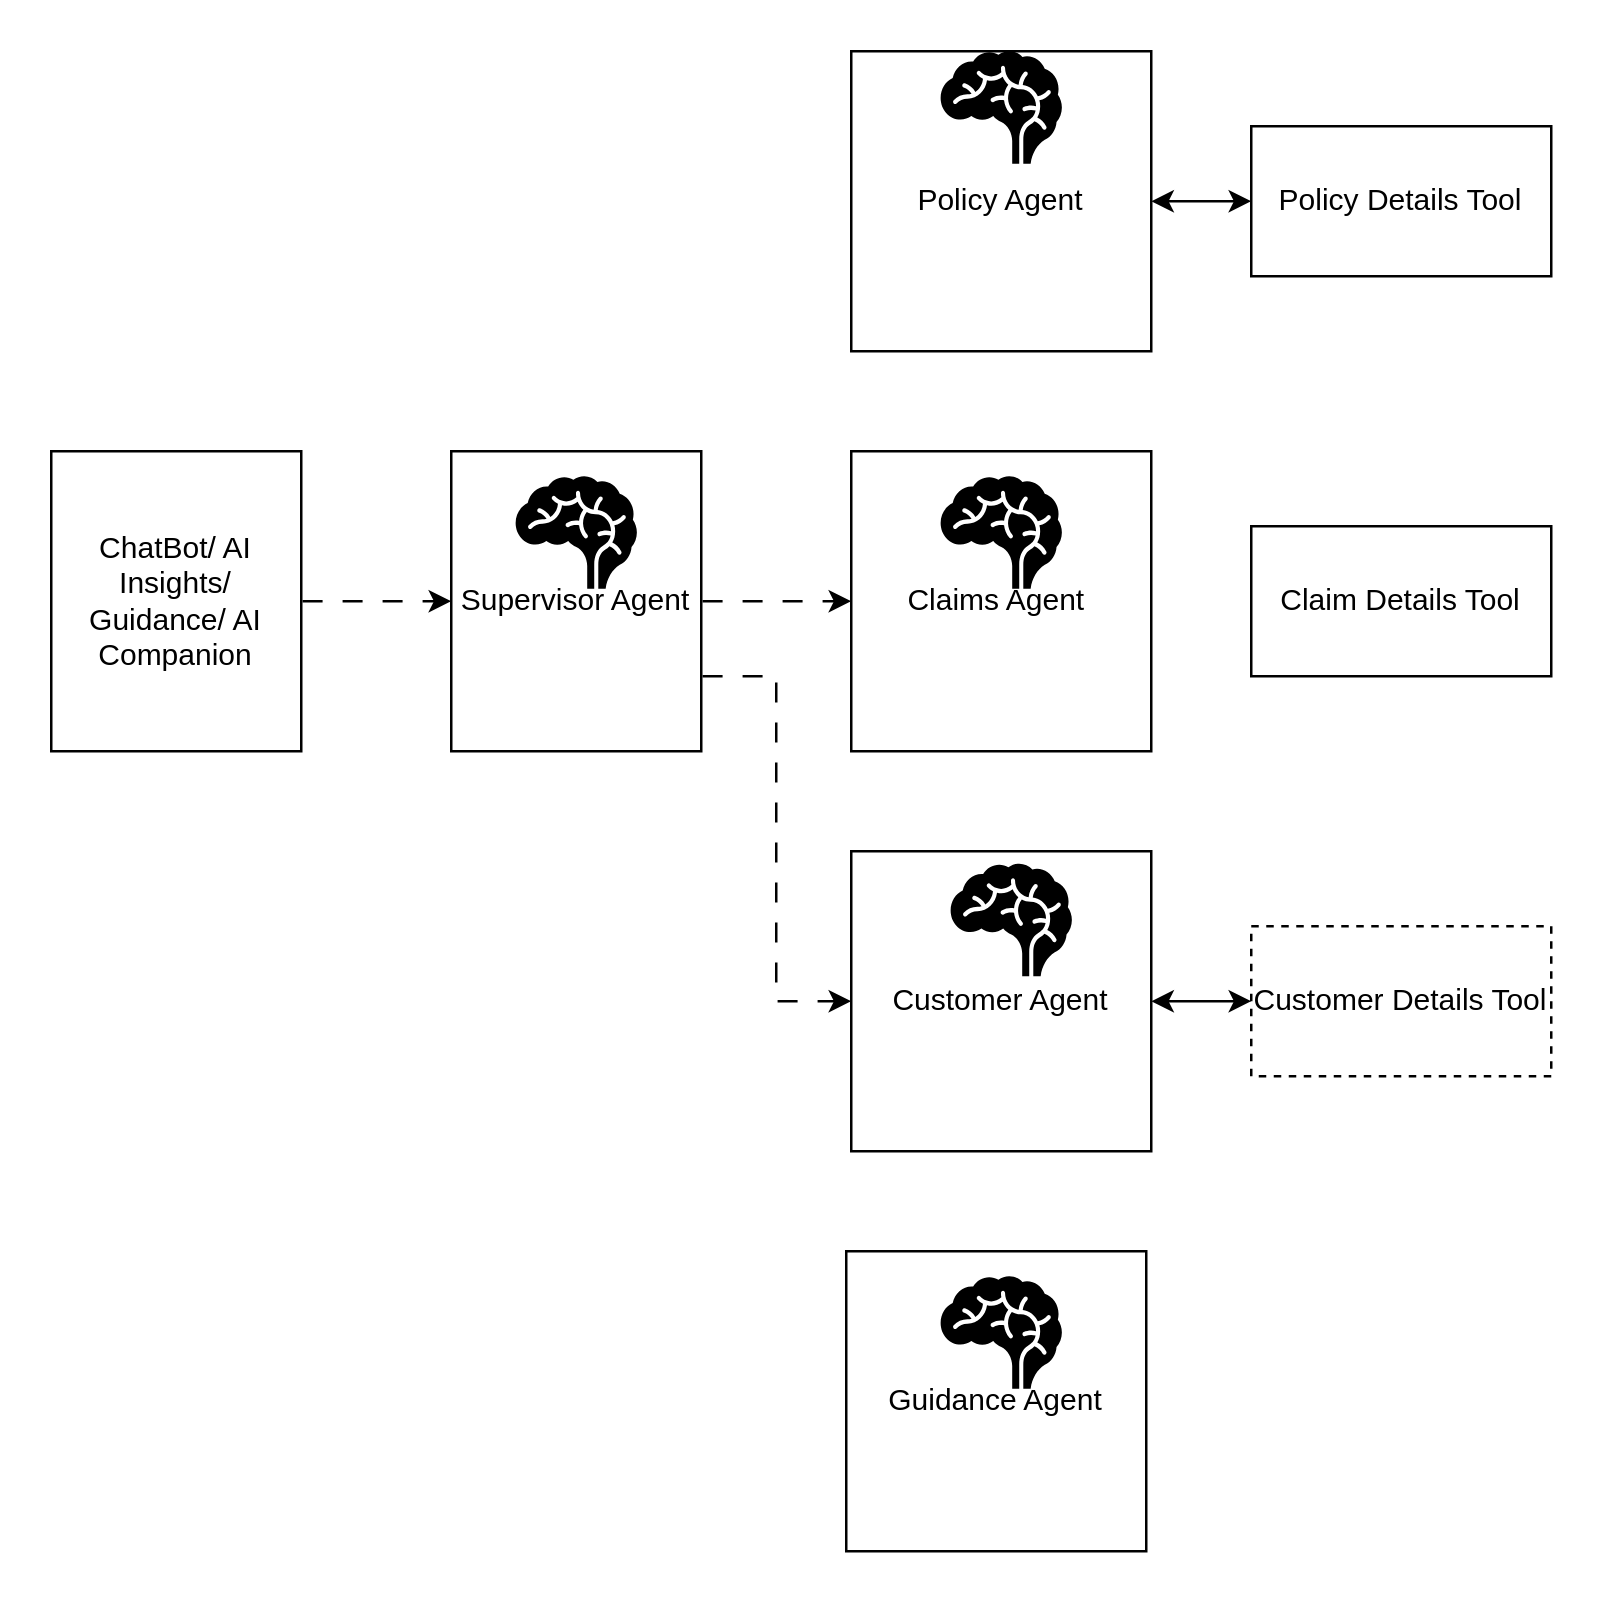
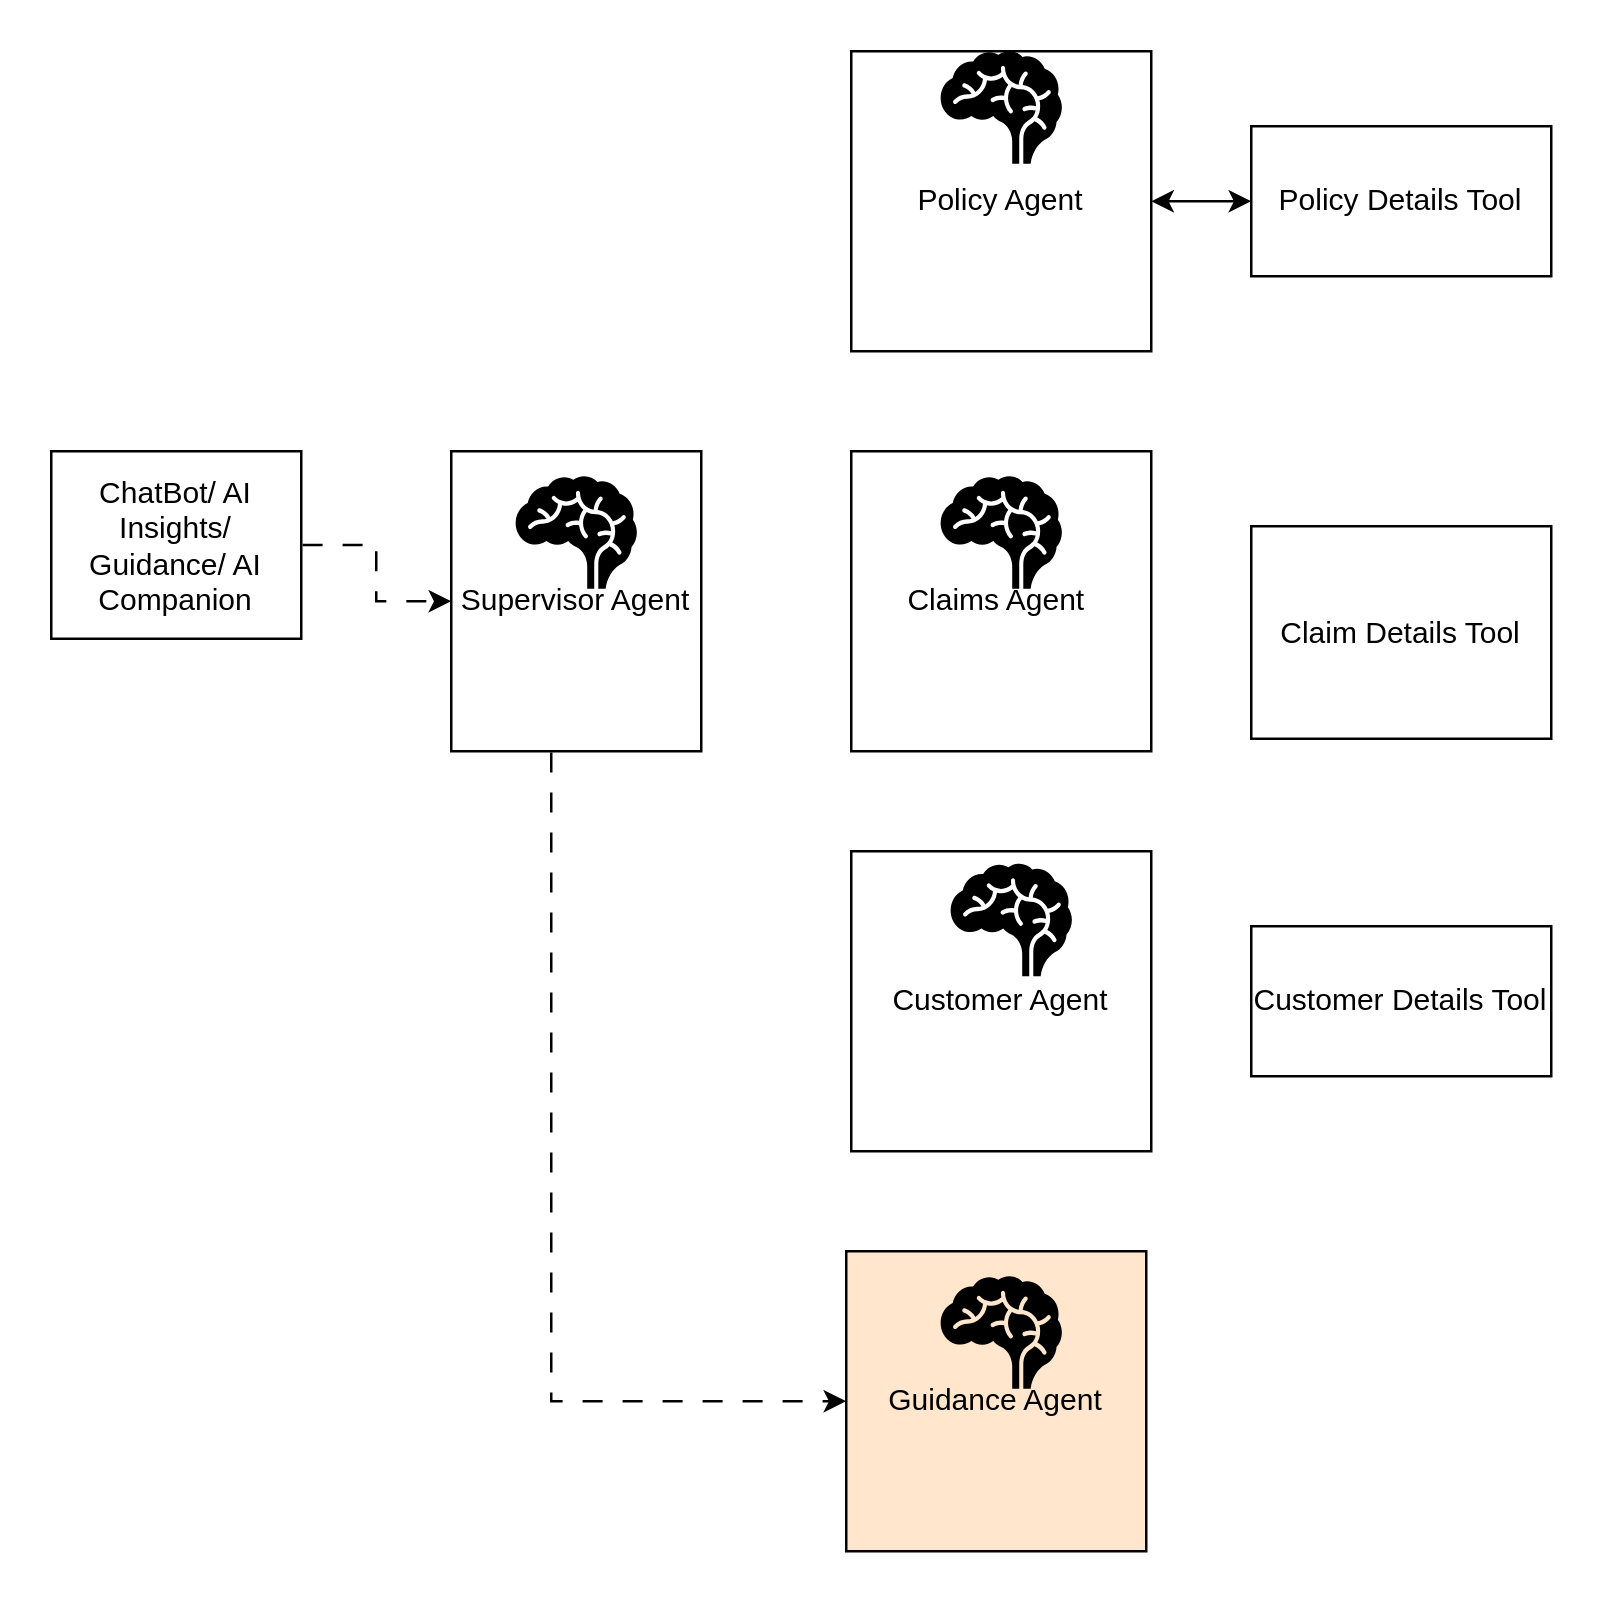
  <mxCell id="0" />
  <mxCell id="1" parent="0" />
  <mxCell id="2" style="edgeStyle=orthogonalEdgeStyle;rounded=0;orthogonalLoop=1;jettySize=auto;html=1;exitX=1;exitY=0.5;exitDx=0;exitDy=0;entryX=0;entryY=0.5;entryDx=0;entryDy=0;flowAnimation=1;" edge="1" parent="1" source="3" target="7"><mxGeometry relative="1" as="geometry" /></mxCell>
- <mxCell id="3" value="ChatBot/ AI Insights/ Guidance/ AI Companion" style="rounded=0;whiteSpace=wrap;html=1;" vertex="1" parent="1"><mxGeometry x="20" y="180" width="100" height="120" as="geometry" /></mxCell>
- <mxCell id="4" style="edgeStyle=orthogonalEdgeStyle;rounded=0;orthogonalLoop=1;jettySize=auto;html=1;exitX=1;exitY=0.5;exitDx=0;exitDy=0;entryX=0;entryY=0.5;entryDx=0;entryDy=0;flowAnimation=1;" edge="1" parent="1" source="7" target="10"><mxGeometry relative="1" as="geometry" /></mxCell>
- <mxCell id="5" style="edgeStyle=orthogonalEdgeStyle;rounded=0;orthogonalLoop=1;jettySize=auto;html=1;exitX=1;exitY=0.75;exitDx=0;exitDy=0;entryX=0;entryY=0.5;entryDx=0;entryDy=0;flowAnimation=1;" edge="1" parent="1" source="7" target="12"><mxGeometry relative="1" as="geometry" /></mxCell>
+ <mxCell id="3" value="ChatBot/ AI Insights/ Guidance/ AI Companion" style="rounded=0;whiteSpace=wrap;html=1;" vertex="1" parent="1"><mxGeometry x="20" y="180" width="100" height="75" as="geometry" /></mxCell>
+ <mxCell id="6" style="edgeStyle=orthogonalEdgeStyle;rounded=0;orthogonalLoop=1;jettySize=auto;html=1;exitX=0.4;exitY=1;exitDx=0;exitDy=0;entryX=0;entryY=0.5;entryDx=0;entryDy=0;exitPerimeter=0;startArrow=none;startFill=0;flowAnimation=1;" edge="1" parent="1" source="7" target="19"><mxGeometry relative="1" as="geometry" /></mxCell>
  <mxCell id="7" value="Supervisor Agent" style="rounded=0;whiteSpace=wrap;html=1;" vertex="1" parent="1"><mxGeometry x="180" y="180" width="100" height="120" as="geometry" /></mxCell>
  <mxCell id="8" style="edgeStyle=orthogonalEdgeStyle;rounded=0;orthogonalLoop=1;jettySize=auto;html=1;exitX=1;exitY=0.5;exitDx=0;exitDy=0;startArrow=classic;startFill=1;" edge="1" parent="1" source="9"><mxGeometry relative="1" as="geometry"><mxPoint x="500" y="80" as="targetPoint" /></mxGeometry></mxCell>
  <mxCell id="9" value="Policy Agent" style="rounded=0;whiteSpace=wrap;html=1;" vertex="1" parent="1"><mxGeometry x="340" y="20" width="120" height="120" as="geometry" /></mxCell>
  <mxCell id="10" value="Claims Agent&amp;nbsp;" style="rounded=0;whiteSpace=wrap;html=1;" vertex="1" parent="1"><mxGeometry x="340" y="180" width="120" height="120" as="geometry" /></mxCell>
- <mxCell id="11" style="edgeStyle=orthogonalEdgeStyle;rounded=0;orthogonalLoop=1;jettySize=auto;html=1;exitX=1;exitY=0.5;exitDx=0;exitDy=0;entryX=0;entryY=0.5;entryDx=0;entryDy=0;startArrow=classic;startFill=1;" edge="1" parent="1" source="12" target="15"><mxGeometry relative="1" as="geometry" /></mxCell>
  <mxCell id="12" value="Customer Agent" style="rounded=0;whiteSpace=wrap;html=1;" vertex="1" parent="1"><mxGeometry x="340" y="340" width="120" height="120" as="geometry" /></mxCell>
  <mxCell id="13" value="Policy Details Tool" style="rounded=0;whiteSpace=wrap;html=1;" vertex="1" parent="1"><mxGeometry x="500" y="50" width="120" height="60" as="geometry" /></mxCell>
- <mxCell id="14" value="Claim Details Tool" style="rounded=0;whiteSpace=wrap;html=1;" vertex="1" parent="1"><mxGeometry x="500" y="210" width="120" height="60" as="geometry" /></mxCell>
- <mxCell id="15" value="Customer Details Tool" style="rounded=0;whiteSpace=wrap;html=1;dashed=1;" vertex="1" parent="1"><mxGeometry x="500" y="370" width="120" height="60" as="geometry" /></mxCell>
+ <mxCell id="14" value="Claim Details Tool" style="rounded=0;whiteSpace=wrap;html=1;" vertex="1" parent="1"><mxGeometry x="500" y="210" width="120" height="85" as="geometry" /></mxCell>
+ <mxCell id="15" value="Customer Details Tool" style="rounded=0;whiteSpace=wrap;html=1;" vertex="1" parent="1"><mxGeometry x="500" y="370" width="120" height="60" as="geometry" /></mxCell>
  <mxCell id="16" value="" style="shape=mxgraph.signs.healthcare.brain;html=1;pointerEvents=1;fillColor=#000000;strokeColor=none;verticalLabelPosition=bottom;verticalAlign=top;align=center;" vertex="1" parent="1"><mxGeometry x="205.75" y="190" width="48.5" height="45" as="geometry" /></mxCell>
  <mxCell id="17" value="" style="shape=mxgraph.signs.healthcare.brain;html=1;pointerEvents=1;fillColor=#000000;strokeColor=none;verticalLabelPosition=bottom;verticalAlign=top;align=center;" vertex="1" parent="1"><mxGeometry x="375.75" y="20" width="48.5" height="45" as="geometry" /></mxCell>
  <mxCell id="18" value="" style="shape=mxgraph.signs.healthcare.brain;html=1;pointerEvents=1;fillColor=#000000;strokeColor=none;verticalLabelPosition=bottom;verticalAlign=top;align=center;" vertex="1" parent="1"><mxGeometry x="375.75" y="190" width="48.5" height="45" as="geometry" /></mxCell>
- <mxCell id="19" value="Guidance Agent" style="rounded=0;whiteSpace=wrap;html=1;" vertex="1" parent="1"><mxGeometry x="338" y="500" width="120" height="120" as="geometry" /></mxCell>
+ <mxCell id="19" value="Guidance Agent" style="rounded=0;whiteSpace=wrap;html=1;fillColor=#ffe6cc;" vertex="1" parent="1"><mxGeometry x="338" y="500" width="120" height="120" as="geometry" /></mxCell>
  <mxCell id="20" value="" style="shape=mxgraph.signs.healthcare.brain;html=1;pointerEvents=1;fillColor=#000000;strokeColor=none;verticalLabelPosition=bottom;verticalAlign=top;align=center;" vertex="1" parent="1"><mxGeometry x="379.75" y="345" width="48.5" height="45" as="geometry" /></mxCell>
  <mxCell id="21" value="" style="shape=mxgraph.signs.healthcare.brain;html=1;pointerEvents=1;fillColor=#000000;strokeColor=none;verticalLabelPosition=bottom;verticalAlign=top;align=center;" vertex="1" parent="1"><mxGeometry x="375.75" y="510" width="48.5" height="45" as="geometry" /></mxCell>
